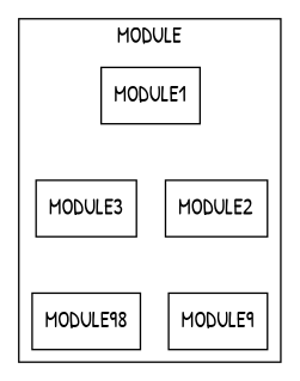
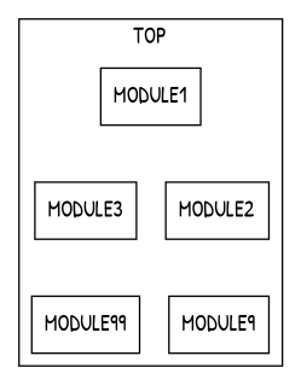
  digraph {
    fontname="Patrick Hand"
    node [fontname="Patrick Hand" shape=box]
    edge [fontname="Patrick Hand" style=invis]
    MODULE1
    MODULE3
    MODULE2
-   MODULE99 [label=MODULE98]
+   MODULE99
    n5 [label=MODULE9]
    subgraph cluster_1 {
-     label=MODULE
+     label=TOP
      rank=same
      MODULE1
      MODULE3
      MODULE2
      MODULE99
      n5
    }
    MODULE1 -> MODULE3
    MODULE1 -> MODULE2
    MODULE3 -> MODULE99
    MODULE3 -> n5
  }
